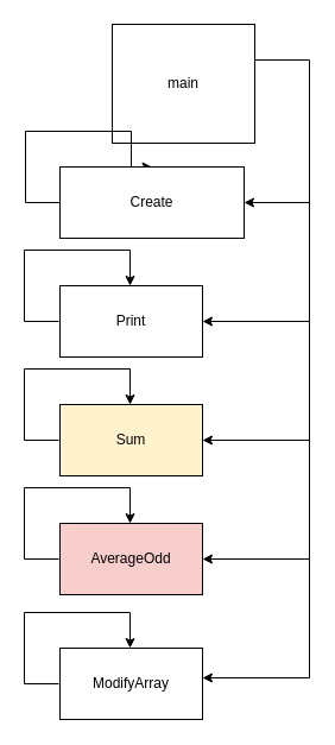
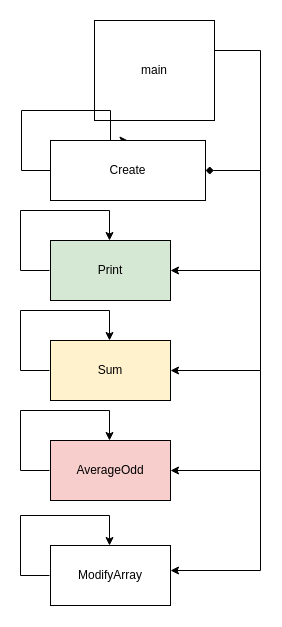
  <mxCell id="0" />
  <mxCell id="1" parent="0" />
- <mxCell id="2" style="edgeStyle=orthogonalEdgeStyle;rounded=0;orthogonalLoop=1;jettySize=auto;html=1;entryX=1;entryY=0.5;entryDx=0;entryDy=0;" edge="1" parent="1" source="3" target="5"><mxGeometry relative="1" as="geometry"><Array as="points"><mxPoint x="260" y="50" /><mxPoint x="260" y="170" /></Array></mxGeometry></mxCell>
+ <mxCell id="2" style="edgeStyle=orthogonalEdgeStyle;rounded=0;orthogonalLoop=1;jettySize=auto;html=1;entryX=1;entryY=0.5;entryDx=0;entryDy=0;endArrow=diamond;" edge="1" parent="1" source="3" target="5"><mxGeometry relative="1" as="geometry"><Array as="points"><mxPoint x="260" y="50" /><mxPoint x="260" y="170" /></Array></mxGeometry></mxCell>
  <mxCell id="3" value="main" style="rounded=0;whiteSpace=wrap;html=1;" vertex="1" parent="1"><mxGeometry x="94" y="20" width="120" height="100" as="geometry" /></mxCell>
  <mxCell id="4" style="edgeStyle=orthogonalEdgeStyle;rounded=0;orthogonalLoop=1;jettySize=auto;html=1;entryX=0.5;entryY=0;entryDx=0;entryDy=0;" edge="1" parent="1" source="5" target="5"><mxGeometry relative="1" as="geometry"><mxPoint x="40" y="100" as="targetPoint" /><Array as="points"><mxPoint x="21" y="170" /><mxPoint x="21" y="110" /><mxPoint x="110" y="110" /></Array></mxGeometry></mxCell>
  <mxCell id="5" value="Create" style="rounded=0;whiteSpace=wrap;html=1;" vertex="1" parent="1"><mxGeometry x="50" y="140" width="155" height="60" as="geometry" /></mxCell>
- <mxCell id="6" value="Print" style="rounded=0;whiteSpace=wrap;html=1;" vertex="1" parent="1"><mxGeometry x="50" y="240" width="120" height="60" as="geometry" /></mxCell>
+ <mxCell id="6" value="Print" style="rounded=0;whiteSpace=wrap;html=1;fillColor=#d5e8d4;" vertex="1" parent="1"><mxGeometry x="50" y="240" width="120" height="60" as="geometry" /></mxCell>
  <mxCell id="7" value="Sum" style="rounded=0;whiteSpace=wrap;html=1;fillColor=#fff2cc;" vertex="1" parent="1"><mxGeometry x="50" y="340" width="120" height="60" as="geometry" /></mxCell>
  <mxCell id="8" value="AverageOdd" style="rounded=0;whiteSpace=wrap;html=1;fillColor=#f8cecc;" vertex="1" parent="1"><mxGeometry x="50" y="440" width="120" height="60" as="geometry" /></mxCell>
  <mxCell id="9" value="ModifyArray" style="rounded=0;whiteSpace=wrap;html=1;" vertex="1" parent="1"><mxGeometry x="50" y="545" width="120" height="60" as="geometry" /></mxCell>
  <mxCell id="10" value="" style="endArrow=classic;html=1;rounded=0;entryX=1;entryY=0.5;entryDx=0;entryDy=0;" edge="1" parent="1" target="6"><mxGeometry width="50" height="50" relative="1" as="geometry"><mxPoint x="260" y="170" as="sourcePoint" /><mxPoint x="300" y="200" as="targetPoint" /><Array as="points"><mxPoint x="260" y="270" /></Array></mxGeometry></mxCell>
  <mxCell id="11" value="" style="endArrow=classic;html=1;rounded=0;entryX=1;entryY=0.5;entryDx=0;entryDy=0;" edge="1" parent="1"><mxGeometry width="50" height="50" relative="1" as="geometry"><mxPoint x="260" y="270" as="sourcePoint" /><mxPoint x="170" y="370" as="targetPoint" /><Array as="points"><mxPoint x="260" y="370" /></Array></mxGeometry></mxCell>
  <mxCell id="12" value="" style="endArrow=classic;html=1;rounded=0;entryX=1;entryY=0.5;entryDx=0;entryDy=0;" edge="1" parent="1"><mxGeometry width="50" height="50" relative="1" as="geometry"><mxPoint x="260" y="370" as="sourcePoint" /><mxPoint x="170" y="470" as="targetPoint" /><Array as="points"><mxPoint x="260" y="470" /></Array></mxGeometry></mxCell>
  <mxCell id="13" value="" style="endArrow=classic;html=1;rounded=0;entryX=1;entryY=0.5;entryDx=0;entryDy=0;" edge="1" parent="1"><mxGeometry width="50" height="50" relative="1" as="geometry"><mxPoint x="260" y="470" as="sourcePoint" /><mxPoint x="170" y="570" as="targetPoint" /><Array as="points"><mxPoint x="260" y="570" /></Array></mxGeometry></mxCell>
  <mxCell id="14" style="edgeStyle=orthogonalEdgeStyle;rounded=0;orthogonalLoop=1;jettySize=auto;html=1;entryX=0.5;entryY=0;entryDx=0;entryDy=0;" edge="1" parent="1"><mxGeometry relative="1" as="geometry"><mxPoint x="109" y="240" as="targetPoint" /><mxPoint x="49" y="270" as="sourcePoint" /><Array as="points"><mxPoint x="20" y="270" /><mxPoint x="20" y="210" /><mxPoint x="109" y="210" /></Array></mxGeometry></mxCell>
  <mxCell id="15" style="edgeStyle=orthogonalEdgeStyle;rounded=0;orthogonalLoop=1;jettySize=auto;html=1;entryX=0.5;entryY=0;entryDx=0;entryDy=0;" edge="1" parent="1"><mxGeometry relative="1" as="geometry"><mxPoint x="109" y="340" as="targetPoint" /><mxPoint x="49" y="370" as="sourcePoint" /><Array as="points"><mxPoint x="20" y="370" /><mxPoint x="20" y="310" /><mxPoint x="109" y="310" /></Array></mxGeometry></mxCell>
  <mxCell id="16" style="edgeStyle=orthogonalEdgeStyle;rounded=0;orthogonalLoop=1;jettySize=auto;html=1;entryX=0.5;entryY=0;entryDx=0;entryDy=0;" edge="1" parent="1"><mxGeometry relative="1" as="geometry"><mxPoint x="109" y="440" as="targetPoint" /><mxPoint x="49" y="470" as="sourcePoint" /><Array as="points"><mxPoint x="20" y="470" /><mxPoint x="20" y="410" /><mxPoint x="109" y="410" /></Array></mxGeometry></mxCell>
  <mxCell id="17" style="edgeStyle=orthogonalEdgeStyle;rounded=0;orthogonalLoop=1;jettySize=auto;html=1;entryX=0.5;entryY=0;entryDx=0;entryDy=0;" edge="1" parent="1"><mxGeometry relative="1" as="geometry"><mxPoint x="109" y="545" as="targetPoint" /><mxPoint x="49" y="575" as="sourcePoint" /><Array as="points"><mxPoint x="20" y="575" /><mxPoint x="20" y="515" /><mxPoint x="109" y="515" /></Array></mxGeometry></mxCell>
